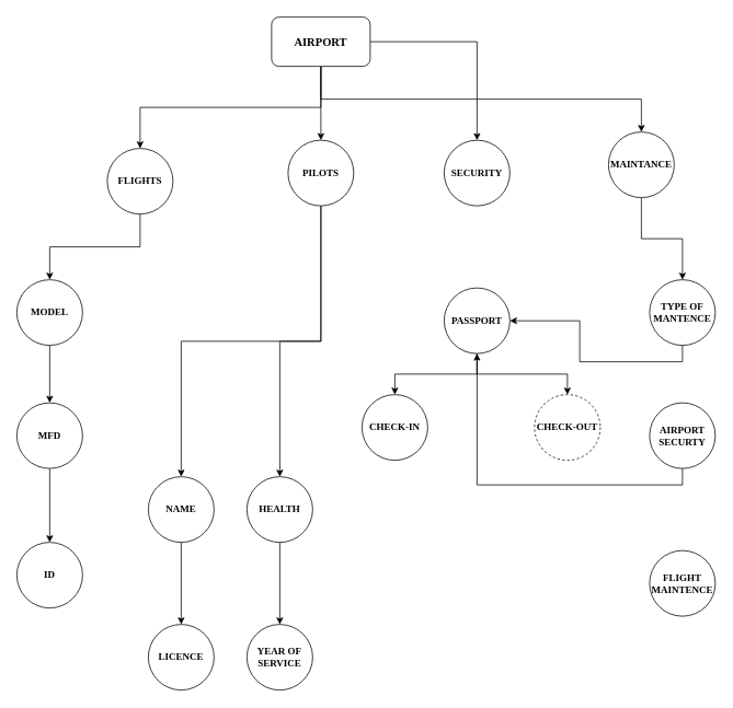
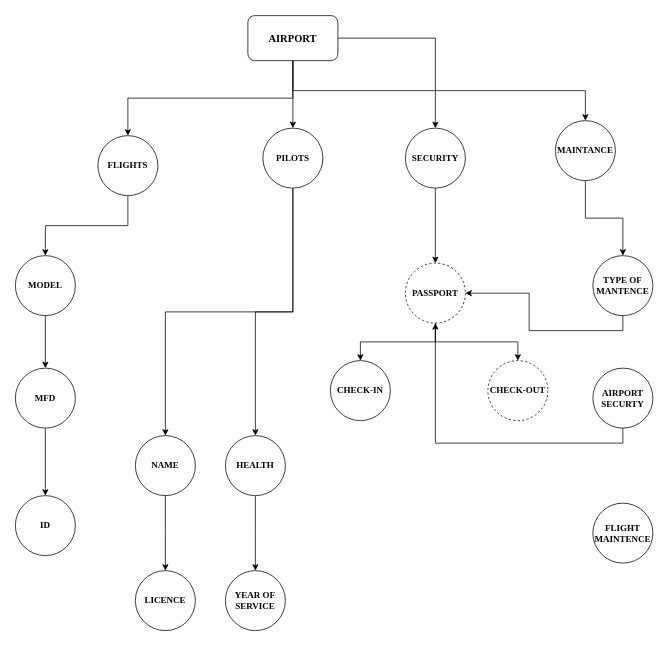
  <mxCell id="0" />
  <mxCell id="1" parent="0" />
  <mxCell id="2" value="" style="edgeStyle=orthogonalEdgeStyle;rounded=0;orthogonalLoop=1;jettySize=auto;html=1;" edge="1" parent="1" source="6" target="8"><mxGeometry relative="1" as="geometry" /></mxCell>
  <mxCell id="3" style="edgeStyle=orthogonalEdgeStyle;rounded=0;orthogonalLoop=1;jettySize=auto;html=1;exitX=0.5;exitY=1;exitDx=0;exitDy=0;entryX=0.5;entryY=0;entryDx=0;entryDy=0;" edge="1" parent="1" source="6" target="12"><mxGeometry relative="1" as="geometry" /></mxCell>
  <mxCell id="4" style="edgeStyle=orthogonalEdgeStyle;rounded=0;orthogonalLoop=1;jettySize=auto;html=1;exitX=0.5;exitY=1;exitDx=0;exitDy=0;entryX=0.5;entryY=0;entryDx=0;entryDy=0;" edge="1" parent="1" source="6" target="10"><mxGeometry relative="1" as="geometry" /></mxCell>
  <mxCell id="5" style="edgeStyle=orthogonalEdgeStyle;rounded=0;orthogonalLoop=1;jettySize=auto;html=1;exitX=0.5;exitY=1;exitDx=0;exitDy=0;" edge="1" parent="1" source="6"><mxGeometry relative="1" as="geometry"><mxPoint x="390" y="170" as="targetPoint" /></mxGeometry></mxCell>
  <mxCell id="6" value="&lt;h3&gt;&lt;font face=&quot;Times New Roman&quot;&gt;AIRPORT&lt;/font&gt;&lt;/h3&gt;" style="rounded=1;whiteSpace=wrap;html=1;align=center;" vertex="1" parent="1"><mxGeometry x="330" width="120" height="60" as="geometry" y="20" /></mxCell>
+ <mxCell id="7" style="edgeStyle=orthogonalEdgeStyle;rounded=0;orthogonalLoop=1;jettySize=auto;html=1;exitX=1;exitY=0.5;exitDx=0;exitDy=0;entryX=0.5;entryY=0;entryDx=0;entryDy=0;" edge="1" parent="1" source="8" target="17"><mxGeometry relative="1" as="geometry" /></mxCell>
  <mxCell id="8" value="&lt;b&gt;&lt;font face=&quot;Times New Roman&quot;&gt;SECURITY&lt;/font&gt;&lt;/b&gt;" style="ellipse;whiteSpace=wrap;html=1;rounded=1;direction=south;" vertex="1" parent="1"><mxGeometry x="540" y="170" width="80" height="80" as="geometry" /></mxCell>
  <mxCell id="9" style="edgeStyle=orthogonalEdgeStyle;rounded=0;orthogonalLoop=1;jettySize=auto;html=1;entryX=0.5;entryY=0;entryDx=0;entryDy=0;" edge="1" parent="1" source="10" target="22"><mxGeometry relative="1" as="geometry" /></mxCell>
  <mxCell id="10" value="&lt;b&gt;&lt;font face=&quot;Times New Roman&quot;&gt;MAINTANCE&lt;/font&gt;&lt;/b&gt;" style="ellipse;whiteSpace=wrap;html=1;aspect=fixed;" vertex="1" parent="1"><mxGeometry x="740" y="160" width="80" height="80" as="geometry" /></mxCell>
  <mxCell id="11" style="edgeStyle=orthogonalEdgeStyle;rounded=0;orthogonalLoop=1;jettySize=auto;html=1;exitX=0.5;exitY=1;exitDx=0;exitDy=0;" edge="1" parent="1" source="12" target="14"><mxGeometry relative="1" as="geometry" /></mxCell>
  <mxCell id="12" value="&lt;b&gt;&lt;font face=&quot;Times New Roman&quot;&gt;FLIGHTS&lt;/font&gt;&lt;/b&gt;" style="ellipse;whiteSpace=wrap;html=1;rounded=1;" vertex="1" parent="1"><mxGeometry x="130" y="180" width="80" height="80" as="geometry" /></mxCell>
  <mxCell id="13" style="edgeStyle=orthogonalEdgeStyle;rounded=0;orthogonalLoop=1;jettySize=auto;html=1;exitX=0.5;exitY=1;exitDx=0;exitDy=0;entryX=0.5;entryY=0;entryDx=0;entryDy=0;" edge="1" parent="1" source="14" target="32"><mxGeometry relative="1" as="geometry" /></mxCell>
  <mxCell id="14" value="&lt;font face=&quot;Times New Roman&quot;&gt;&lt;b&gt;MODEL&lt;/b&gt;&lt;/font&gt;" style="ellipse;whiteSpace=wrap;html=1;aspect=fixed;" vertex="1" parent="1"><mxGeometry x="20" y="340" width="80" height="80" as="geometry" /></mxCell>
  <mxCell id="15" style="edgeStyle=orthogonalEdgeStyle;rounded=0;orthogonalLoop=1;jettySize=auto;html=1;exitX=0.5;exitY=1;exitDx=0;exitDy=0;" edge="1" parent="1" source="17" target="23"><mxGeometry relative="1" as="geometry" /></mxCell>
  <mxCell id="16" style="edgeStyle=orthogonalEdgeStyle;rounded=0;orthogonalLoop=1;jettySize=auto;html=1;exitX=0.5;exitY=1;exitDx=0;exitDy=0;" edge="1" parent="1" source="17" target="24"><mxGeometry relative="1" as="geometry" /></mxCell>
- <mxCell id="17" value="&lt;font face=&quot;Times New Roman&quot;&gt;&lt;b&gt;PASSPORT&lt;/b&gt;&lt;/font&gt;" style="ellipse;whiteSpace=wrap;html=1;aspect=fixed;" vertex="1" parent="1"><mxGeometry x="540" y="350" width="80" height="80" as="geometry" /></mxCell>
+ <mxCell id="17" value="&lt;font face=&quot;Times New Roman&quot;&gt;&lt;b&gt;PASSPORT&lt;/b&gt;&lt;/font&gt;" style="ellipse;whiteSpace=wrap;html=1;aspect=fixed;dashed=1;" vertex="1" parent="1"><mxGeometry x="540" y="350" width="80" height="80" as="geometry" /></mxCell>
  <mxCell id="18" style="edgeStyle=orthogonalEdgeStyle;rounded=0;orthogonalLoop=1;jettySize=auto;html=1;exitX=0.5;exitY=1;exitDx=0;exitDy=0;entryX=0.5;entryY=0;entryDx=0;entryDy=0;" edge="1" parent="1" source="20" target="26"><mxGeometry relative="1" as="geometry" /></mxCell>
  <mxCell id="19" style="edgeStyle=orthogonalEdgeStyle;rounded=0;orthogonalLoop=1;jettySize=auto;html=1;exitX=0.5;exitY=1;exitDx=0;exitDy=0;entryX=0.5;entryY=0;entryDx=0;entryDy=0;" edge="1" parent="1" source="20" target="29"><mxGeometry relative="1" as="geometry" /></mxCell>
  <mxCell id="20" value="&lt;b&gt;&lt;font face=&quot;Times New Roman&quot;&gt;PILOTS&lt;/font&gt;&lt;/b&gt;" style="ellipse;whiteSpace=wrap;html=1;aspect=fixed;" vertex="1" parent="1"><mxGeometry x="350" y="170" width="80" height="80" as="geometry" /></mxCell>
  <mxCell id="21" style="edgeStyle=orthogonalEdgeStyle;rounded=0;orthogonalLoop=1;jettySize=auto;html=1;exitX=0.5;exitY=1;exitDx=0;exitDy=0;" edge="1" parent="1" source="22" target="17"><mxGeometry relative="1" as="geometry" /></mxCell>
  <mxCell id="22" value="&lt;font face=&quot;Times New Roman&quot;&gt;&lt;b&gt;TYPE OF MANTENCE&lt;/b&gt;&lt;/font&gt;" style="ellipse;whiteSpace=wrap;html=1;aspect=fixed;" vertex="1" parent="1"><mxGeometry x="790" y="340" width="80" height="80" as="geometry" /></mxCell>
  <mxCell id="23" value="&lt;font face=&quot;Times New Roman&quot;&gt;&lt;b&gt;CHECK-IN&lt;/b&gt;&lt;/font&gt;" style="ellipse;whiteSpace=wrap;html=1;aspect=fixed;" vertex="1" parent="1"><mxGeometry x="440" y="480" width="80" height="80" as="geometry" /></mxCell>
  <mxCell id="24" value="&lt;font face=&quot;Times New Roman&quot;&gt;&lt;b&gt;CHECK-OUT&lt;/b&gt;&lt;/font&gt;" style="ellipse;whiteSpace=wrap;html=1;aspect=fixed;dashed=1;" vertex="1" parent="1"><mxGeometry x="650" y="480" width="80" height="80" as="geometry" /></mxCell>
  <mxCell id="25" style="edgeStyle=orthogonalEdgeStyle;rounded=0;orthogonalLoop=1;jettySize=auto;html=1;exitX=0.5;exitY=1;exitDx=0;exitDy=0;" edge="1" parent="1" source="26"><mxGeometry relative="1" as="geometry"><mxPoint x="220" y="760" as="targetPoint" /></mxGeometry></mxCell>
  <mxCell id="26" value="&lt;font style=&quot;&quot; face=&quot;Times New Roman&quot;&gt;&lt;b&gt;NAME&lt;/b&gt;&lt;/font&gt;" style="ellipse;whiteSpace=wrap;html=1;aspect=fixed;" vertex="1" parent="1"><mxGeometry x="180" y="580" width="80" height="80" as="geometry" /></mxCell>
  <mxCell id="27" value="&lt;font face=&quot;Times New Roman&quot;&gt;&lt;b&gt;LICENCE&lt;/b&gt;&lt;/font&gt;" style="ellipse;whiteSpace=wrap;html=1;aspect=fixed;" vertex="1" parent="1"><mxGeometry x="180" y="760" width="80" height="80" as="geometry" /></mxCell>
  <mxCell id="28" style="edgeStyle=orthogonalEdgeStyle;rounded=0;orthogonalLoop=1;jettySize=auto;html=1;" edge="1" parent="1" source="29"><mxGeometry relative="1" as="geometry"><mxPoint x="340" y="760" as="targetPoint" /></mxGeometry></mxCell>
  <mxCell id="29" value="&lt;font face=&quot;Times New Roman&quot;&gt;&lt;b&gt;HEALTH&lt;/b&gt;&lt;/font&gt;" style="ellipse;whiteSpace=wrap;html=1;aspect=fixed;" vertex="1" parent="1"><mxGeometry x="300" y="580" width="80" height="80" as="geometry" /></mxCell>
  <mxCell id="30" value="&lt;font face=&quot;Times New Roman&quot;&gt;&lt;b&gt;YEAR OF SERVICE&lt;/b&gt;&lt;/font&gt;" style="ellipse;whiteSpace=wrap;html=1;aspect=fixed;" vertex="1" parent="1"><mxGeometry x="300" y="760" width="80" height="80" as="geometry" /></mxCell>
  <mxCell id="31" style="edgeStyle=orthogonalEdgeStyle;rounded=0;orthogonalLoop=1;jettySize=auto;html=1;exitX=0.5;exitY=1;exitDx=0;exitDy=0;" edge="1" parent="1" source="32" target="33"><mxGeometry relative="1" as="geometry" /></mxCell>
  <mxCell id="32" value="&lt;font face=&quot;Times New Roman&quot;&gt;&lt;b&gt;MFD&lt;/b&gt;&lt;/font&gt;" style="ellipse;whiteSpace=wrap;html=1;aspect=fixed;" vertex="1" parent="1"><mxGeometry x="20" y="490" width="80" height="80" as="geometry" /></mxCell>
  <mxCell id="33" value="&lt;font face=&quot;Times New Roman&quot;&gt;&lt;b&gt;ID&lt;/b&gt;&lt;/font&gt;" style="ellipse;whiteSpace=wrap;html=1;aspect=fixed;" vertex="1" parent="1"><mxGeometry x="20" y="660" width="80" height="80" as="geometry" /></mxCell>
  <mxCell id="34" style="edgeStyle=orthogonalEdgeStyle;rounded=0;orthogonalLoop=1;jettySize=auto;html=1;exitX=0.5;exitY=1;exitDx=0;exitDy=0;" edge="1" parent="1" source="35" target="17"><mxGeometry relative="1" as="geometry" /></mxCell>
  <mxCell id="35" value="&lt;font face=&quot;Times New Roman&quot;&gt;&lt;b&gt;AIRPORT SECURTY&lt;/b&gt;&lt;/font&gt;" style="ellipse;whiteSpace=wrap;html=1;aspect=fixed;" vertex="1" parent="1"><mxGeometry x="790" y="490" width="80" height="80" as="geometry" /></mxCell>
  <mxCell id="36" value="&lt;font face=&quot;Times New Roman&quot;&gt;&lt;b&gt;FLIGHT MAINTENCE&lt;/b&gt;&lt;/font&gt;" style="ellipse;whiteSpace=wrap;html=1;aspect=fixed;" vertex="1" parent="1"><mxGeometry x="790" y="670" width="80" height="80" as="geometry" /></mxCell>
